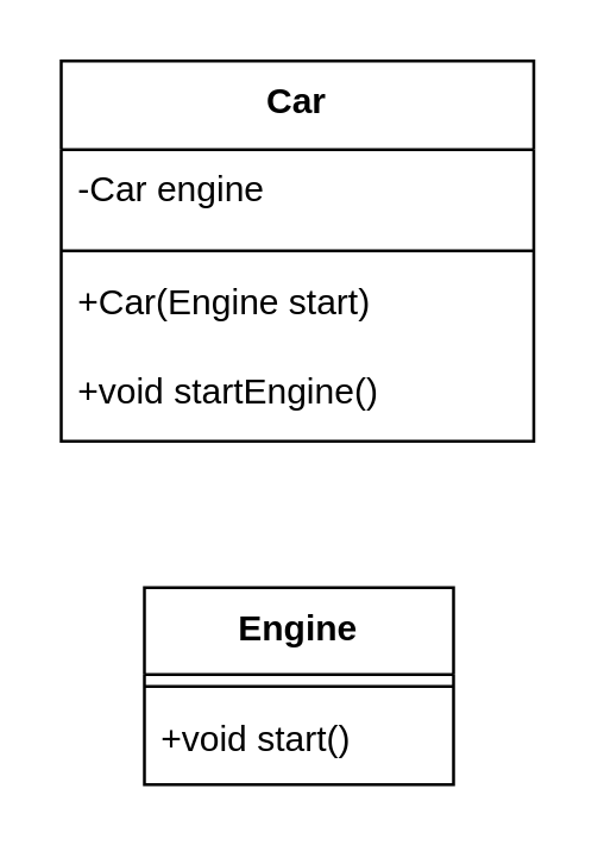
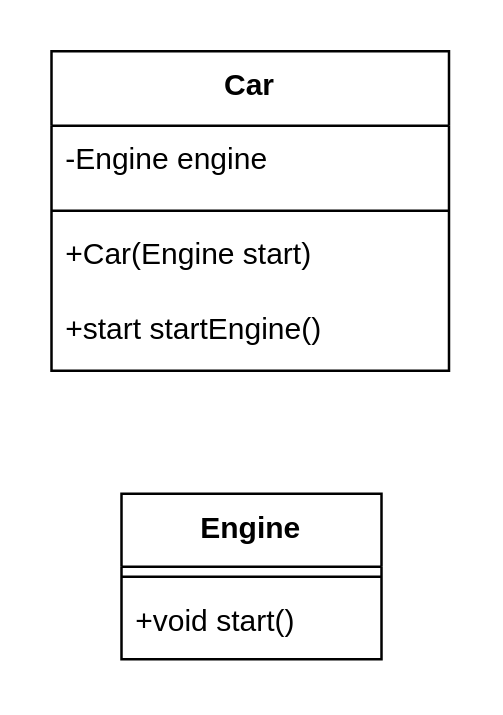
  <mxCell id="0" />
  <mxCell id="1" parent="0" />
  <mxCell id="2" value="Car" style="swimlane;fontStyle=1;align=center;verticalAlign=top;childLayout=stackLayout;horizontal=1;startSize=29.75;horizontalStack=0;resizeParent=1;resizeParentMax=0;resizeLast=0;collapsible=0;marginBottom=0;" vertex="1" parent="1"><mxGeometry x="20" y="20" width="159" height="127.75" as="geometry" /></mxCell>
- <mxCell id="3" value="-Car engine" style="text;strokeColor=none;fillColor=none;align=left;verticalAlign=top;spacingLeft=4;spacingRight=4;overflow=hidden;rotatable=0;points=[[0,0.5],[1,0.5]];portConstraint=eastwest;" vertex="1" parent="2"><mxGeometry y="29.75" width="159" height="30" as="geometry" /></mxCell>
+ <mxCell id="3" value="-Engine engine" style="text;strokeColor=none;fillColor=none;align=left;verticalAlign=top;spacingLeft=4;spacingRight=4;overflow=hidden;rotatable=0;points=[[0,0.5],[1,0.5]];portConstraint=eastwest;" vertex="1" parent="2"><mxGeometry y="29.75" width="159" height="30" as="geometry" /></mxCell>
  <mxCell id="4" style="line;strokeWidth=1;fillColor=none;align=left;verticalAlign=middle;spacingTop=-1;spacingLeft=3;spacingRight=3;rotatable=0;labelPosition=right;points=[];portConstraint=eastwest;strokeColor=inherit;" vertex="1" parent="2"><mxGeometry y="59.75" width="159" height="8" as="geometry" /></mxCell>
  <mxCell id="5" value="+Car(Engine start)" style="text;strokeColor=none;fillColor=none;align=left;verticalAlign=top;spacingLeft=4;spacingRight=4;overflow=hidden;rotatable=0;points=[[0,0.5],[1,0.5]];portConstraint=eastwest;" vertex="1" parent="2"><mxGeometry y="67.75" width="159" height="30" as="geometry" /></mxCell>
- <mxCell id="6" value="+void startEngine()" style="text;strokeColor=none;fillColor=none;align=left;verticalAlign=top;spacingLeft=4;spacingRight=4;overflow=hidden;rotatable=0;points=[[0,0.5],[1,0.5]];portConstraint=eastwest;" vertex="1" parent="2"><mxGeometry y="97.75" width="159" height="30" as="geometry" /></mxCell>
+ <mxCell id="6" value="+start startEngine()" style="text;strokeColor=none;fillColor=none;align=left;verticalAlign=top;spacingLeft=4;spacingRight=4;overflow=hidden;rotatable=0;points=[[0,0.5],[1,0.5]];portConstraint=eastwest;" vertex="1" parent="2"><mxGeometry y="97.75" width="159" height="30" as="geometry" /></mxCell>
  <mxCell id="7" value="Engine" style="swimlane;fontStyle=1;align=center;verticalAlign=top;childLayout=stackLayout;horizontal=1;startSize=29.2;horizontalStack=0;resizeParent=1;resizeParentMax=0;resizeLast=0;collapsible=0;marginBottom=0;" vertex="1" parent="1"><mxGeometry x="48" y="197" width="104" height="66.2" as="geometry" /></mxCell>
  <mxCell id="8" style="line;strokeWidth=1;fillColor=none;align=left;verticalAlign=middle;spacingTop=-1;spacingLeft=3;spacingRight=3;rotatable=0;labelPosition=right;points=[];portConstraint=eastwest;strokeColor=inherit;" vertex="1" parent="7"><mxGeometry y="29.2" width="104" height="8" as="geometry" /></mxCell>
  <mxCell id="9" value="+void start()" style="text;strokeColor=none;fillColor=none;align=left;verticalAlign=top;spacingLeft=4;spacingRight=4;overflow=hidden;rotatable=0;points=[[0,0.5],[1,0.5]];portConstraint=eastwest;" vertex="1" parent="7"><mxGeometry y="37.2" width="104" height="29" as="geometry" /></mxCell>
